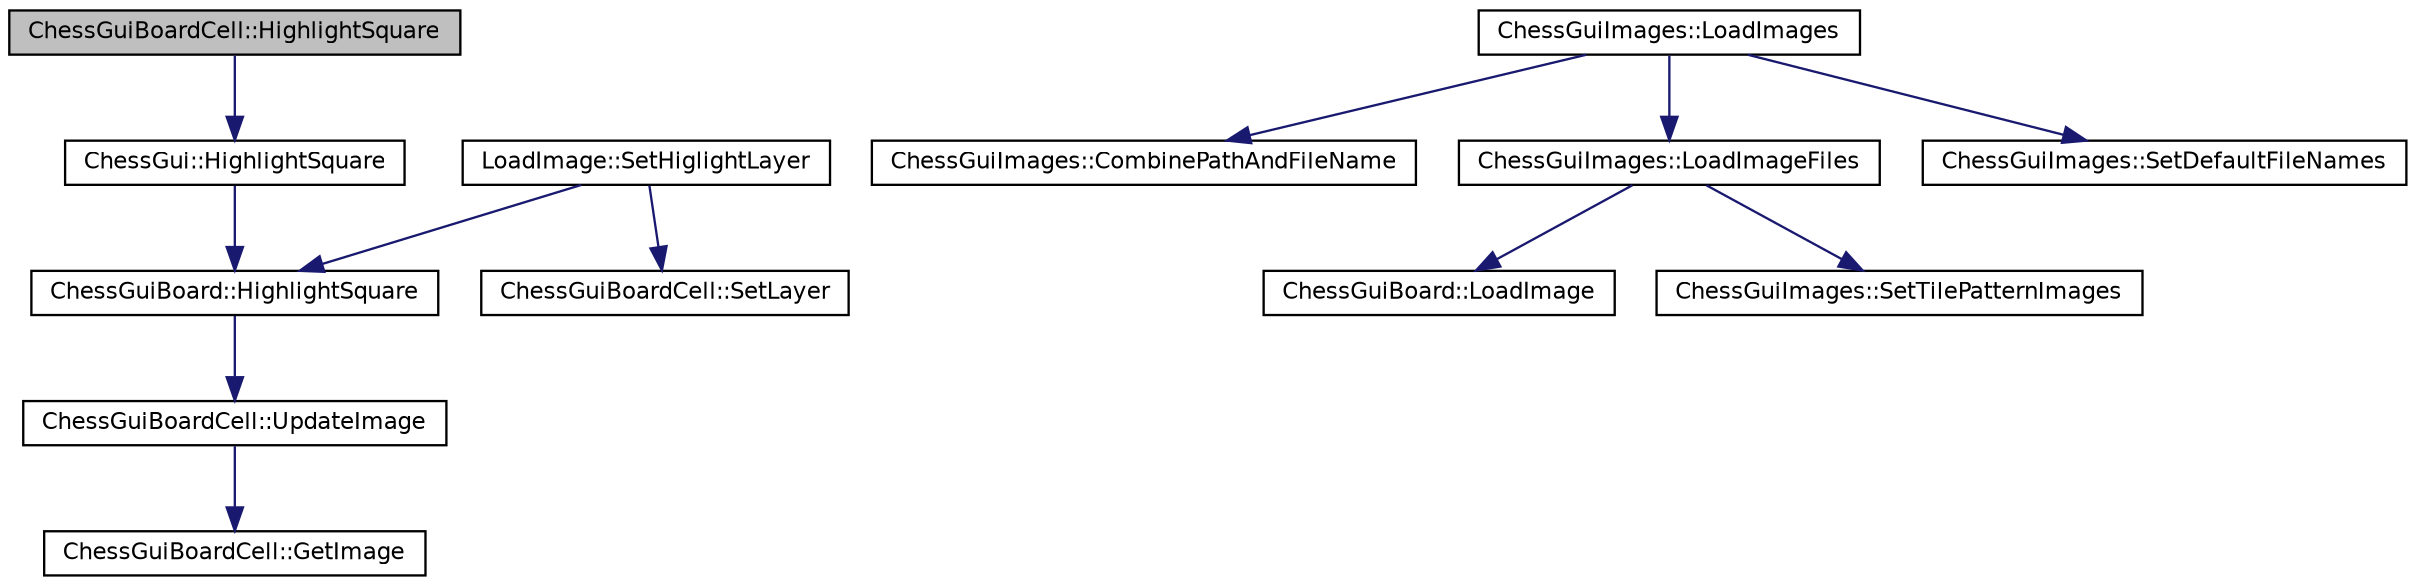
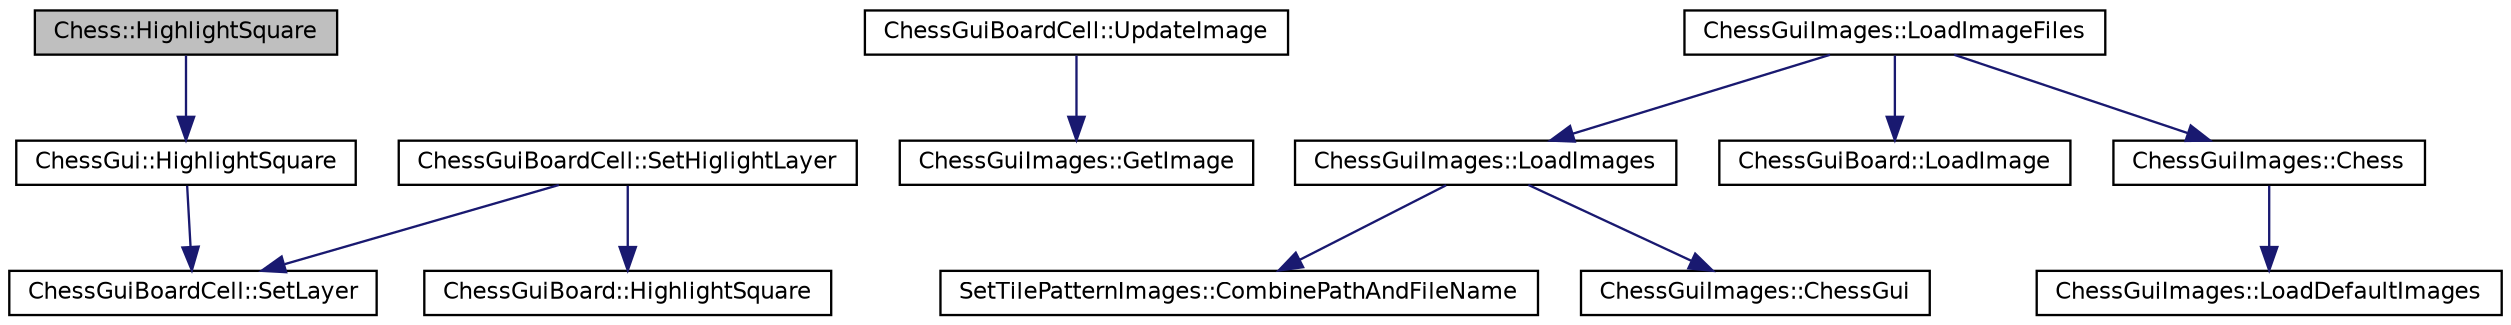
  digraph {
    rankdir=TB
    node [color=black fontname=Helvetica fontsize=10 shape=record]
    edge [color=midnightblue fontname=Helvetica fontsize=10 labelfontname=Helvetica labelfontsize=10 style=solid]
-   n1 [fillcolor=grey75 fontcolor=black height=0.2 label="ChessGuiBoardCell::HighlightSquare" style=filled width=0.4]
+   n1 [fillcolor=grey75 fontcolor=black height=0.2 label="Chess::HighlightSquare" style=filled width=0.4]
    n2 [height=0.2 label="ChessGui::HighlightSquare" width=0.4]
    n3 [height=0.2 label="ChessGuiBoard::HighlightSquare" width=0.4]
    n4 [height=0.2 label="ChessGuiBoardCell::UpdateImage" width=0.4]
-   n5 [height=0.2 label="LoadImage::SetHiglightLayer" width=0.4]
+   n5 [height=0.2 label="ChessGuiBoardCell::SetHiglightLayer" width=0.4]
    n6 [height=0.2 label="ChessGuiBoardCell::SetLayer" width=0.4]
-   n7 [height=0.2 label="ChessGuiBoardCell::GetImage" width=0.4]
+   n7 [height=0.2 label="ChessGuiImages::GetImage" width=0.4]
+   n8 [height=0.2 label="ChessGuiImages::LoadDefaultImages" width=0.4]
    n9 [height=0.2 label="ChessGuiImages::LoadImages" width=0.4]
-   n10 [height=0.2 label="ChessGuiImages::CombinePathAndFileName" width=0.4]
+   n10 [height=0.2 label="SetTilePatternImages::CombinePathAndFileName" width=0.4]
    n11 [height=0.2 label="ChessGuiImages::LoadImageFiles" width=0.4]
-   n12 [height=0.2 label="ChessGuiImages::SetDefaultFileNames" width=0.4]
+   n12 [height=0.2 label="ChessGuiImages::ChessGui" width=0.4]
    n13 [height=0.2 label="ChessGuiBoard::LoadImage" width=0.4]
-   n14 [height=0.2 label="ChessGuiImages::SetTilePatternImages" width=0.4]
+   n14 [height=0.2 label="ChessGuiImages::Chess" width=0.4]
    n1 -> n2
-   n2 -> n3
-   n3 -> n4
+   n2 -> n6
    n4 -> n7
    n5 -> n3
    n5 -> n6
    n9 -> n10
-   n9 -> n11
+   n11 -> n9
    n9 -> n12
    n11 -> n13
    n11 -> n14
+   n14 -> n8
  }
